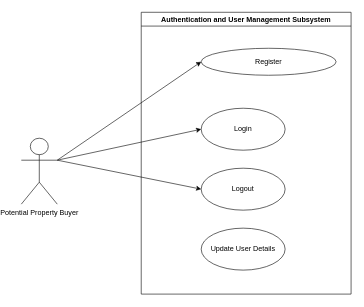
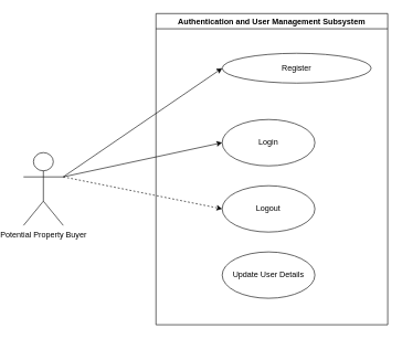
  <mxCell id="0" />
  <mxCell id="1" parent="0" />
  <mxCell id="2" style="edgeStyle=none;html=1;exitX=1;exitY=0.333;exitDx=0;exitDy=0;exitPerimeter=0;entryX=0;entryY=0.5;entryDx=0;entryDy=0;" edge="1" parent="1" source="5" target="7"><mxGeometry relative="1" as="geometry" /></mxCell>
  <mxCell id="3" style="edgeStyle=none;html=1;exitX=1;exitY=0.333;exitDx=0;exitDy=0;exitPerimeter=0;entryX=0;entryY=0.5;entryDx=0;entryDy=0;" edge="1" parent="1" source="5" target="8"><mxGeometry relative="1" as="geometry" /></mxCell>
- <mxCell id="4" style="edgeStyle=none;html=1;exitX=1;exitY=0.333;exitDx=0;exitDy=0;exitPerimeter=0;entryX=0;entryY=0.5;entryDx=0;entryDy=0;" edge="1" parent="1" source="5" target="9"><mxGeometry relative="1" as="geometry" /></mxCell>
+ <mxCell id="4" style="edgeStyle=none;html=1;exitX=1;exitY=0.333;exitDx=0;exitDy=0;exitPerimeter=0;entryX=0;entryY=0.5;entryDx=0;entryDy=0;dashed=1;" edge="1" parent="1" source="5" target="9"><mxGeometry relative="1" as="geometry" /></mxCell>
  <mxCell id="5" value="Potential Property Buyer" style="shape=umlActor;verticalLabelPosition=bottom;verticalAlign=top;html=1;" vertex="1" parent="1"><mxGeometry x="20" y="230" width="60" height="110" as="geometry" /></mxCell>
  <mxCell id="6" value="Authentication and User Management Subsystem" style="swimlane;whiteSpace=wrap;html=1;" vertex="1" parent="1"><mxGeometry x="220" y="20" width="350" height="470" as="geometry" /></mxCell>
  <mxCell id="7" value="Register" style="ellipse;whiteSpace=wrap;html=1;" vertex="1" parent="6"><mxGeometry x="100" y="60" width="225" height="45" as="geometry" /></mxCell>
  <mxCell id="8" value="Login" style="ellipse;whiteSpace=wrap;html=1;" vertex="1" parent="6"><mxGeometry x="100" y="160" width="140" height="70" as="geometry" /></mxCell>
  <mxCell id="9" value="Logout" style="ellipse;whiteSpace=wrap;html=1;" vertex="1" parent="6"><mxGeometry x="100" y="260" width="140" height="70" as="geometry" /></mxCell>
  <mxCell id="10" value="Update User Details" style="ellipse;whiteSpace=wrap;html=1;" vertex="1" parent="6"><mxGeometry x="100" y="360" width="140" height="70" as="geometry" /></mxCell>
